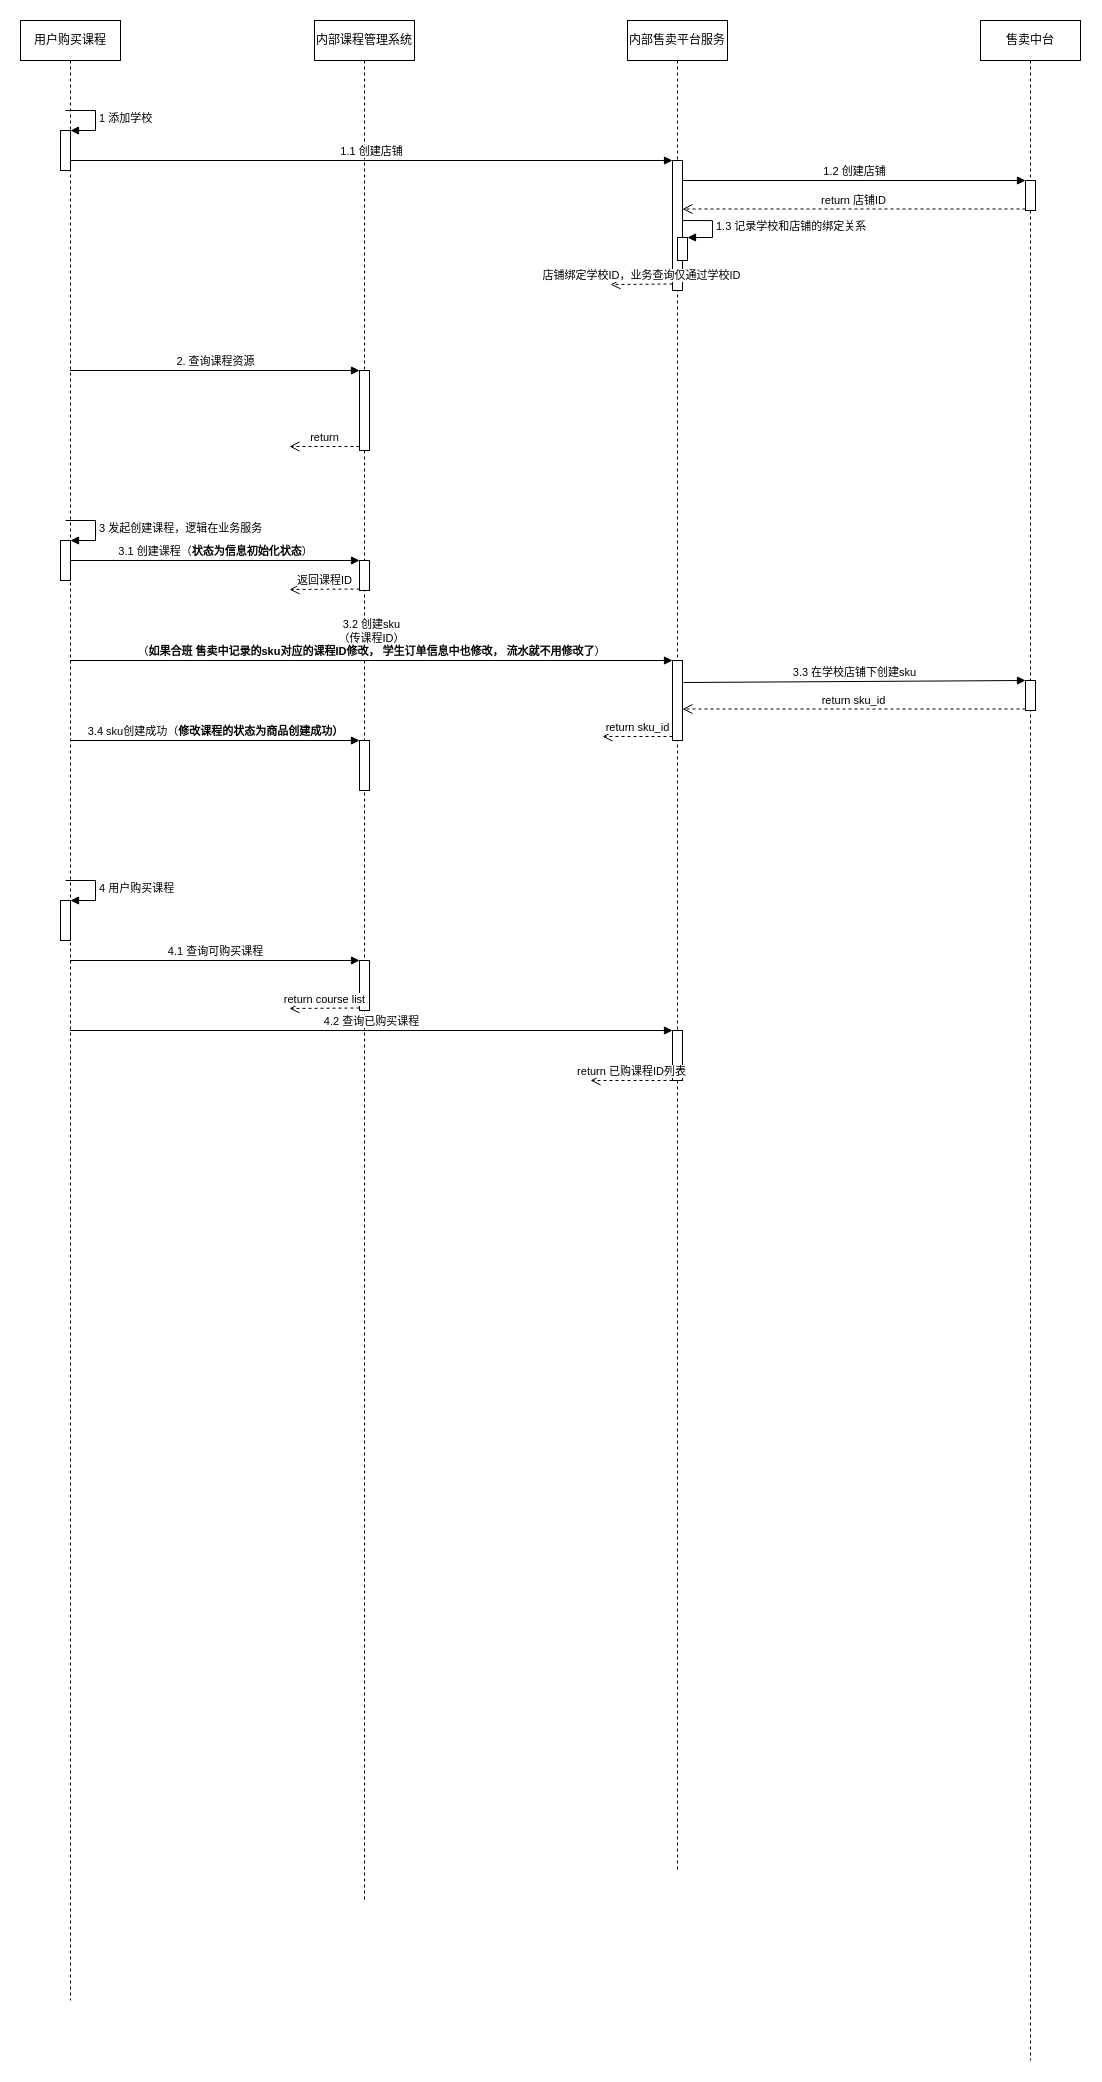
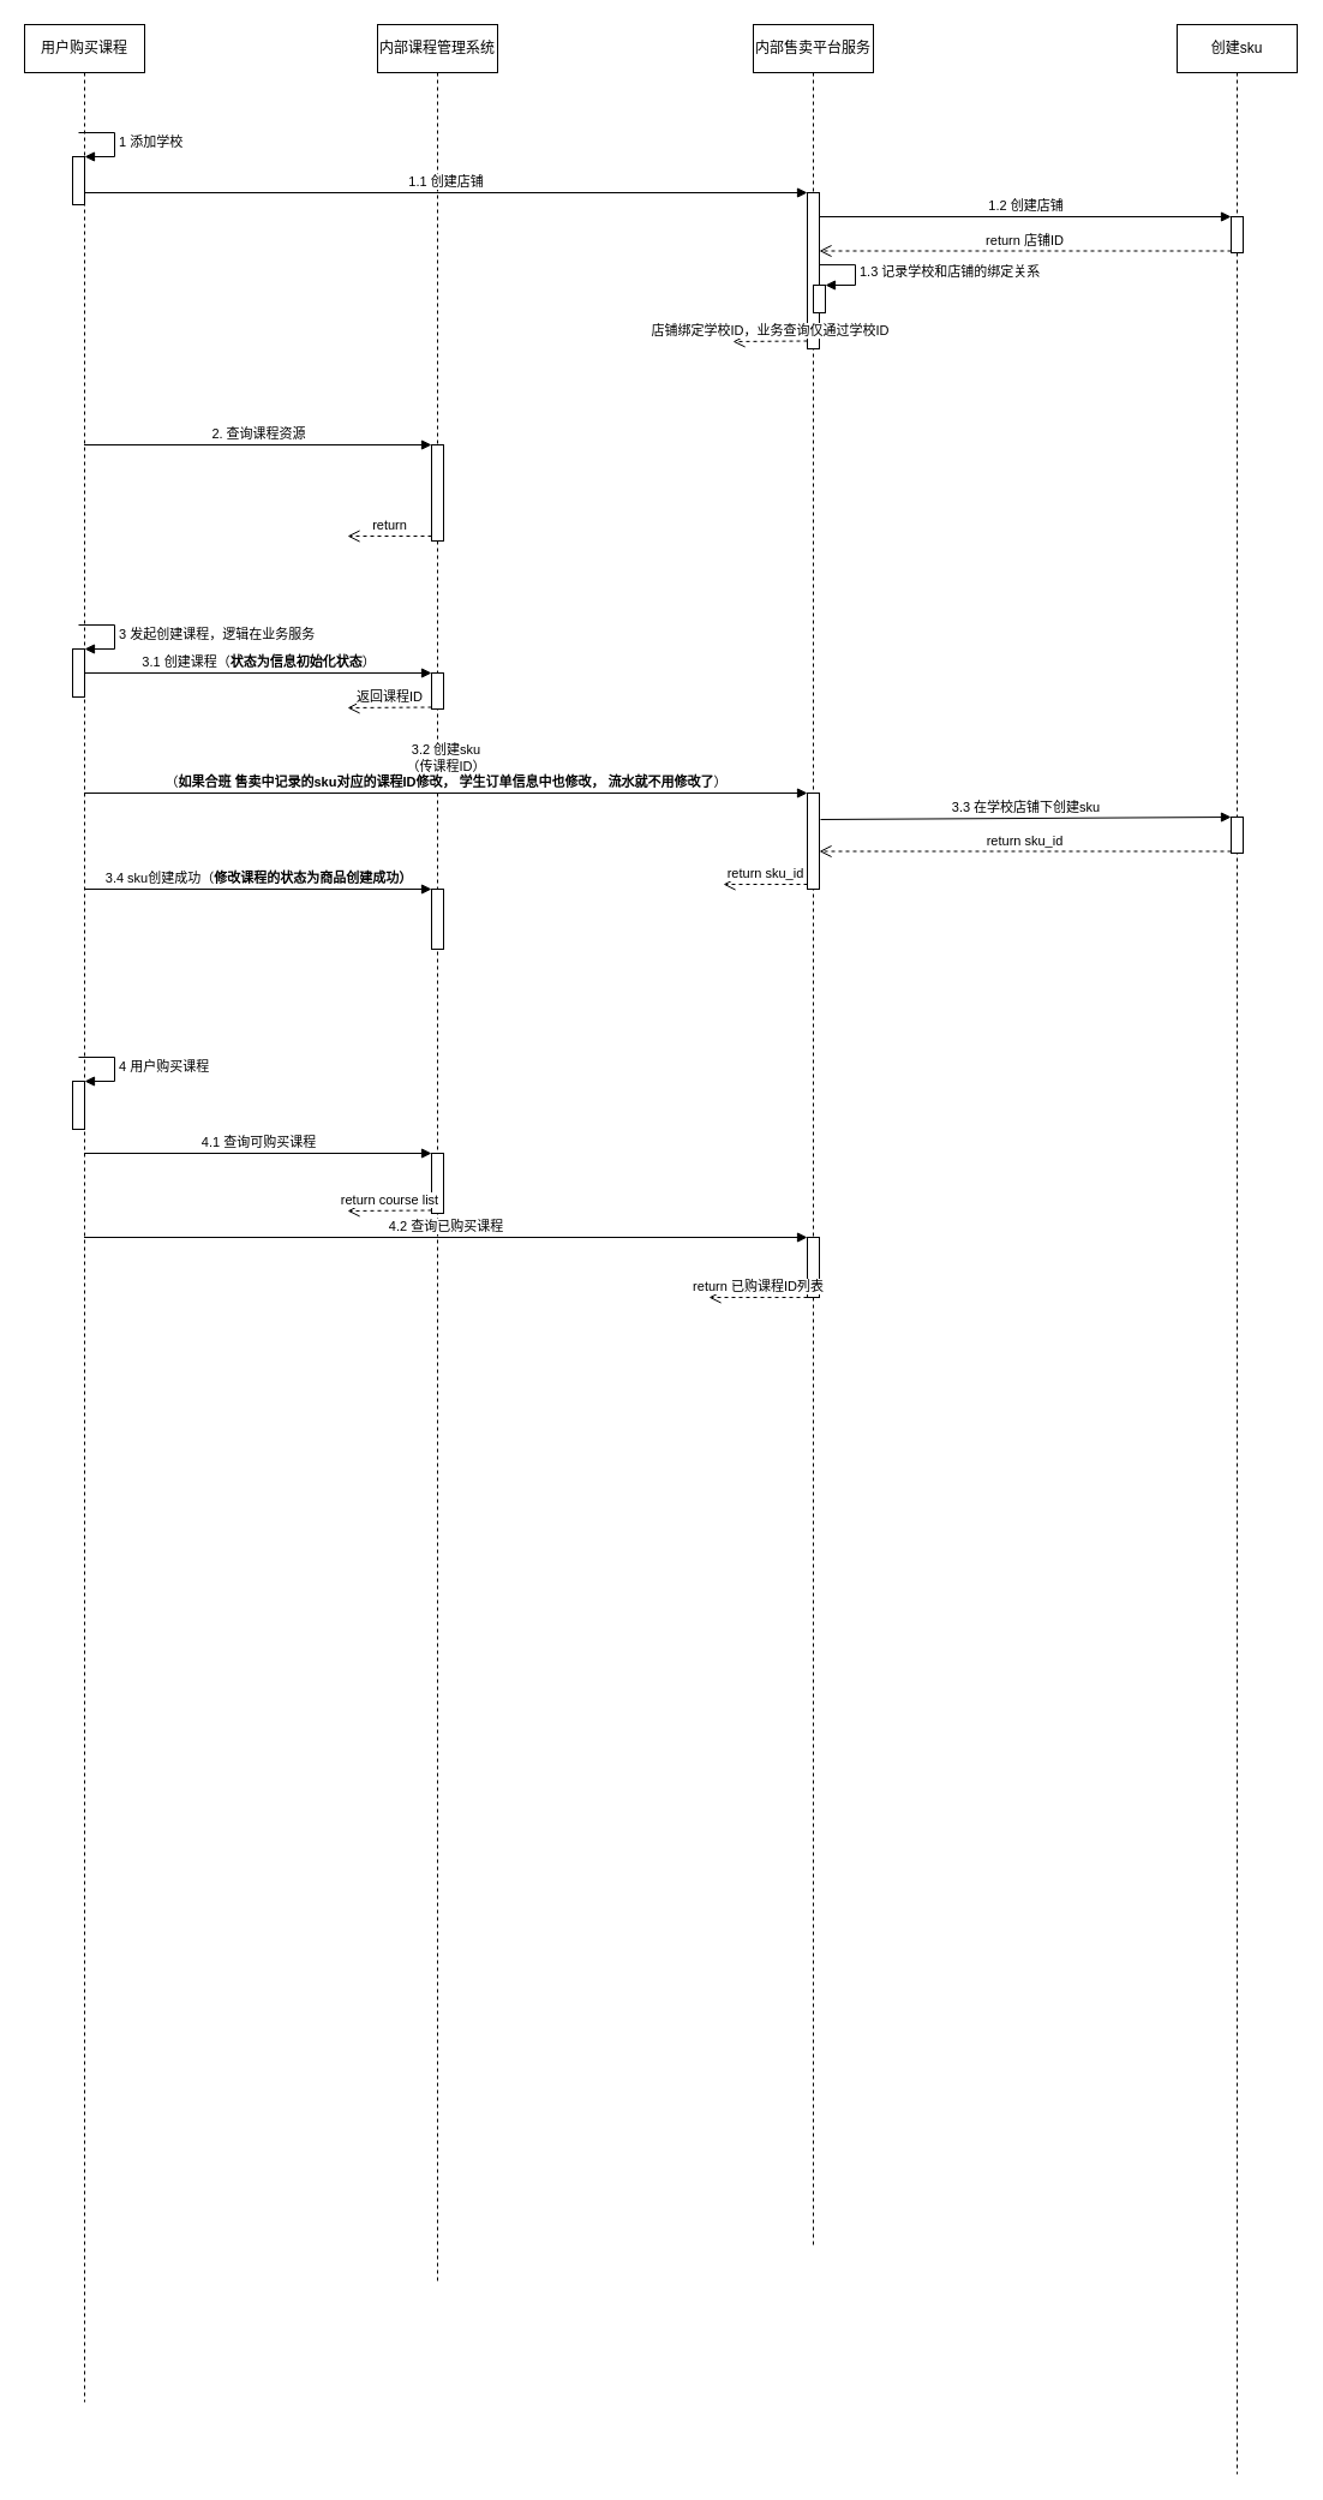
  <mxCell id="0" />
  <mxCell id="1" parent="0" />
  <mxCell id="2" value="用户购买课程" style="shape=umlLifeline;perimeter=lifelinePerimeter;whiteSpace=wrap;html=1;container=1;collapsible=0;recursiveResize=0;outlineConnect=0;" vertex="1" parent="1"><mxGeometry x="20" y="20" width="100" height="1980" as="geometry" /></mxCell>
  <mxCell id="3" value="" style="html=1;points=[];perimeter=orthogonalPerimeter;" vertex="1" parent="2"><mxGeometry x="40" y="520" width="10" height="40" as="geometry" /></mxCell>
  <mxCell id="4" value="3 发起创建课程，逻辑在业务服务" style="edgeStyle=orthogonalEdgeStyle;html=1;align=left;spacingLeft=2;endArrow=block;rounded=0;entryX=1;entryY=0;" edge="1" target="3" parent="2"><mxGeometry relative="1" as="geometry"><mxPoint x="45" y="500" as="sourcePoint" /><Array as="points"><mxPoint x="75" y="500" /></Array></mxGeometry></mxCell>
  <mxCell id="5" value="" style="html=1;points=[];perimeter=orthogonalPerimeter;" vertex="1" parent="2"><mxGeometry x="40" y="110" width="10" height="40" as="geometry" /></mxCell>
  <mxCell id="6" value="1 添加学校" style="edgeStyle=orthogonalEdgeStyle;html=1;align=left;spacingLeft=2;endArrow=block;rounded=0;entryX=1;entryY=0;" edge="1" target="5" parent="2"><mxGeometry relative="1" as="geometry"><mxPoint x="45" y="90" as="sourcePoint" /><Array as="points"><mxPoint x="75" y="90" /></Array></mxGeometry></mxCell>
  <mxCell id="7" value="" style="html=1;points=[];perimeter=orthogonalPerimeter;" vertex="1" parent="2"><mxGeometry x="40" y="880" width="10" height="40" as="geometry" /></mxCell>
  <mxCell id="8" value="4 用户购买课程" style="edgeStyle=orthogonalEdgeStyle;html=1;align=left;spacingLeft=2;endArrow=block;rounded=0;entryX=1;entryY=0;" edge="1" target="7" parent="2"><mxGeometry relative="1" as="geometry"><mxPoint x="45" y="860" as="sourcePoint" /><Array as="points"><mxPoint x="75" y="860" /></Array></mxGeometry></mxCell>
  <mxCell id="9" value="内部售卖平台服务" style="shape=umlLifeline;perimeter=lifelinePerimeter;whiteSpace=wrap;html=1;container=1;collapsible=0;recursiveResize=0;outlineConnect=0;" vertex="1" parent="1"><mxGeometry x="627" y="20" width="100" height="1850" as="geometry" /></mxCell>
  <mxCell id="10" value="" style="html=1;points=[];perimeter=orthogonalPerimeter;" vertex="1" parent="9"><mxGeometry x="45" y="640" width="10" height="80" as="geometry" /></mxCell>
  <mxCell id="11" value="return sku_id" style="html=1;verticalAlign=bottom;endArrow=open;dashed=1;endSize=8;exitX=0;exitY=0.95;rounded=0;" edge="1" source="10" parent="9"><mxGeometry relative="1" as="geometry"><mxPoint x="-25" y="716" as="targetPoint" /></mxGeometry></mxCell>
  <mxCell id="12" value="" style="html=1;points=[];perimeter=orthogonalPerimeter;" vertex="1" parent="9"><mxGeometry x="45" y="140" width="10" height="130" as="geometry" /></mxCell>
  <mxCell id="13" value="店铺绑定学校ID，业务查询仅通过学校ID" style="html=1;verticalAlign=bottom;endArrow=open;dashed=1;endSize=8;exitX=0;exitY=0.95;rounded=0;" edge="1" source="12" parent="9"><mxGeometry relative="1" as="geometry"><mxPoint x="-17" y="264" as="targetPoint" /></mxGeometry></mxCell>
  <mxCell id="14" value="" style="html=1;points=[];perimeter=orthogonalPerimeter;" vertex="1" parent="9"><mxGeometry x="50" y="217" width="10" height="23" as="geometry" /></mxCell>
  <mxCell id="15" value="1.3 记录学校和店铺的绑定关系" style="edgeStyle=orthogonalEdgeStyle;html=1;align=left;spacingLeft=2;endArrow=block;rounded=0;entryX=1;entryY=0;exitX=1;exitY=0.462;exitDx=0;exitDy=0;exitPerimeter=0;" edge="1" target="14" parent="9" source="12"><mxGeometry relative="1" as="geometry"><mxPoint x="55" y="220" as="sourcePoint" /><Array as="points"><mxPoint x="85" y="200" /><mxPoint x="85" y="217" /></Array></mxGeometry></mxCell>
  <mxCell id="16" value="" style="html=1;points=[];perimeter=orthogonalPerimeter;" vertex="1" parent="9"><mxGeometry x="45" y="1010" width="10" height="50" as="geometry" /></mxCell>
  <mxCell id="17" value="return 已购课程ID列表" style="html=1;verticalAlign=bottom;endArrow=open;dashed=1;endSize=8;rounded=0;" edge="1" source="16" parent="9"><mxGeometry relative="1" as="geometry"><mxPoint x="-37" y="1060" as="targetPoint" /></mxGeometry></mxCell>
- <mxCell id="18" value="售卖中台" style="shape=umlLifeline;perimeter=lifelinePerimeter;whiteSpace=wrap;html=1;container=1;collapsible=0;recursiveResize=0;outlineConnect=0;" vertex="1" parent="1"><mxGeometry x="980" y="20" width="100" height="2040" as="geometry" /></mxCell>
+ <mxCell id="18" value="创建sku" style="shape=umlLifeline;perimeter=lifelinePerimeter;whiteSpace=wrap;html=1;container=1;collapsible=0;recursiveResize=0;outlineConnect=0;" vertex="1" parent="1"><mxGeometry x="980" y="20" width="100" height="2040" as="geometry" /></mxCell>
  <mxCell id="19" value="" style="html=1;points=[];perimeter=orthogonalPerimeter;" vertex="1" parent="18"><mxGeometry x="45" y="160" width="10" height="30" as="geometry" /></mxCell>
  <mxCell id="20" value="" style="html=1;points=[];perimeter=orthogonalPerimeter;" vertex="1" parent="18"><mxGeometry x="45" y="660" width="10" height="30" as="geometry" /></mxCell>
  <mxCell id="21" value="内部课程管理系统" style="shape=umlLifeline;perimeter=lifelinePerimeter;whiteSpace=wrap;html=1;container=1;collapsible=0;recursiveResize=0;outlineConnect=0;" vertex="1" parent="1"><mxGeometry x="314" y="20" width="100" height="1880" as="geometry" /></mxCell>
  <mxCell id="22" value="" style="html=1;points=[];perimeter=orthogonalPerimeter;" vertex="1" parent="21"><mxGeometry x="45" y="350" width="10" height="80" as="geometry" /></mxCell>
  <mxCell id="23" value="return" style="html=1;verticalAlign=bottom;endArrow=open;dashed=1;endSize=8;exitX=0;exitY=0.95;rounded=0;" edge="1" source="22" parent="21"><mxGeometry relative="1" as="geometry"><mxPoint x="-25" y="426" as="targetPoint" /></mxGeometry></mxCell>
  <mxCell id="24" value="" style="html=1;points=[];perimeter=orthogonalPerimeter;" vertex="1" parent="21"><mxGeometry x="45" y="540" width="10" height="30" as="geometry" /></mxCell>
  <mxCell id="25" value="返回课程ID" style="html=1;verticalAlign=bottom;endArrow=open;dashed=1;endSize=8;exitX=0;exitY=0.95;rounded=0;" edge="1" source="24" parent="21"><mxGeometry relative="1" as="geometry"><mxPoint x="-25" y="569" as="targetPoint" /></mxGeometry></mxCell>
  <mxCell id="26" value="" style="html=1;points=[];perimeter=orthogonalPerimeter;" vertex="1" parent="21"><mxGeometry x="45" y="720" width="10" height="50" as="geometry" /></mxCell>
  <mxCell id="27" value="" style="html=1;points=[];perimeter=orthogonalPerimeter;" vertex="1" parent="21"><mxGeometry x="45" y="940" width="10" height="50" as="geometry" /></mxCell>
  <mxCell id="28" value="return course list" style="html=1;verticalAlign=bottom;endArrow=open;dashed=1;endSize=8;exitX=0;exitY=0.95;rounded=0;" edge="1" source="27" parent="21"><mxGeometry relative="1" as="geometry"><mxPoint x="-25" y="988" as="targetPoint" /></mxGeometry></mxCell>
  <mxCell id="29" value="2. 查询课程资源" style="html=1;verticalAlign=bottom;endArrow=block;entryX=0;entryY=0;rounded=0;" edge="1" target="22" parent="1"><mxGeometry relative="1" as="geometry"><mxPoint x="69.5" y="370" as="sourcePoint" /></mxGeometry></mxCell>
  <mxCell id="30" value="3.1 创建课程（&lt;b&gt;状态为信息初始化状态&lt;/b&gt;）" style="html=1;verticalAlign=bottom;endArrow=block;entryX=0;entryY=0;rounded=0;" edge="1" target="24" parent="1" source="3"><mxGeometry relative="1" as="geometry"><mxPoint x="289" y="560" as="sourcePoint" /></mxGeometry></mxCell>
  <mxCell id="31" value="3.2 创建sku &lt;br&gt;（传课程ID）&lt;br&gt;（&lt;b&gt;如果合班 售卖中记录的sku对应的课程ID修改， 学生订单信息中也修改， 流水就不用修改了&lt;/b&gt;）" style="html=1;verticalAlign=bottom;endArrow=block;entryX=0;entryY=0;rounded=0;" edge="1" target="10" parent="1"><mxGeometry relative="1" as="geometry"><mxPoint x="69.5" y="660" as="sourcePoint" /></mxGeometry></mxCell>
  <mxCell id="32" value="1.1 创建店铺" style="html=1;verticalAlign=bottom;endArrow=block;entryX=0;entryY=0;rounded=0;" edge="1" target="12" parent="1" source="2"><mxGeometry relative="1" as="geometry"><mxPoint x="602" y="160" as="sourcePoint" /></mxGeometry></mxCell>
  <mxCell id="33" value="1.2 创建店铺" style="html=1;verticalAlign=bottom;endArrow=block;entryX=0;entryY=0;rounded=0;" edge="1" target="19" parent="1" source="12"><mxGeometry relative="1" as="geometry"><mxPoint x="955" y="180" as="sourcePoint" /></mxGeometry></mxCell>
  <mxCell id="34" value="return 店铺ID" style="html=1;verticalAlign=bottom;endArrow=open;dashed=1;endSize=8;exitX=0;exitY=0.95;rounded=0;" edge="1" source="19" parent="1" target="12"><mxGeometry relative="1" as="geometry"><mxPoint x="955" y="256" as="targetPoint" /></mxGeometry></mxCell>
  <mxCell id="35" value="3.3 在学校店铺下创建sku" style="html=1;verticalAlign=bottom;endArrow=block;entryX=0;entryY=0;rounded=0;exitX=1.1;exitY=0.275;exitDx=0;exitDy=0;exitPerimeter=0;" edge="1" target="20" parent="1" source="10"><mxGeometry relative="1" as="geometry"><mxPoint x="955" y="680" as="sourcePoint" /></mxGeometry></mxCell>
  <mxCell id="36" value="return sku_id" style="html=1;verticalAlign=bottom;endArrow=open;dashed=1;endSize=8;exitX=0;exitY=0.95;rounded=0;" edge="1" source="20" parent="1" target="10"><mxGeometry relative="1" as="geometry"><mxPoint x="955" y="756" as="targetPoint" /></mxGeometry></mxCell>
  <mxCell id="37" value="3.4 sku创建成功（&lt;b&gt;修改课程的状态为商品创建成功）&lt;/b&gt;" style="html=1;verticalAlign=bottom;endArrow=block;entryX=0;entryY=0;rounded=0;" edge="1" target="26" parent="1" source="2"><mxGeometry relative="1" as="geometry"><mxPoint x="289" y="740" as="sourcePoint" /></mxGeometry></mxCell>
  <mxCell id="38" value="4.1 查询可购买课程" style="html=1;verticalAlign=bottom;endArrow=block;entryX=0;entryY=0;rounded=0;" edge="1" target="27" parent="1" source="2"><mxGeometry relative="1" as="geometry"><mxPoint x="289" y="960" as="sourcePoint" /></mxGeometry></mxCell>
  <mxCell id="39" value="4.2 查询已购买课程" style="html=1;verticalAlign=bottom;endArrow=block;entryX=0;entryY=0;rounded=0;" edge="1" target="16" parent="1" source="2"><mxGeometry relative="1" as="geometry"><mxPoint x="602" y="1030" as="sourcePoint" /></mxGeometry></mxCell>
